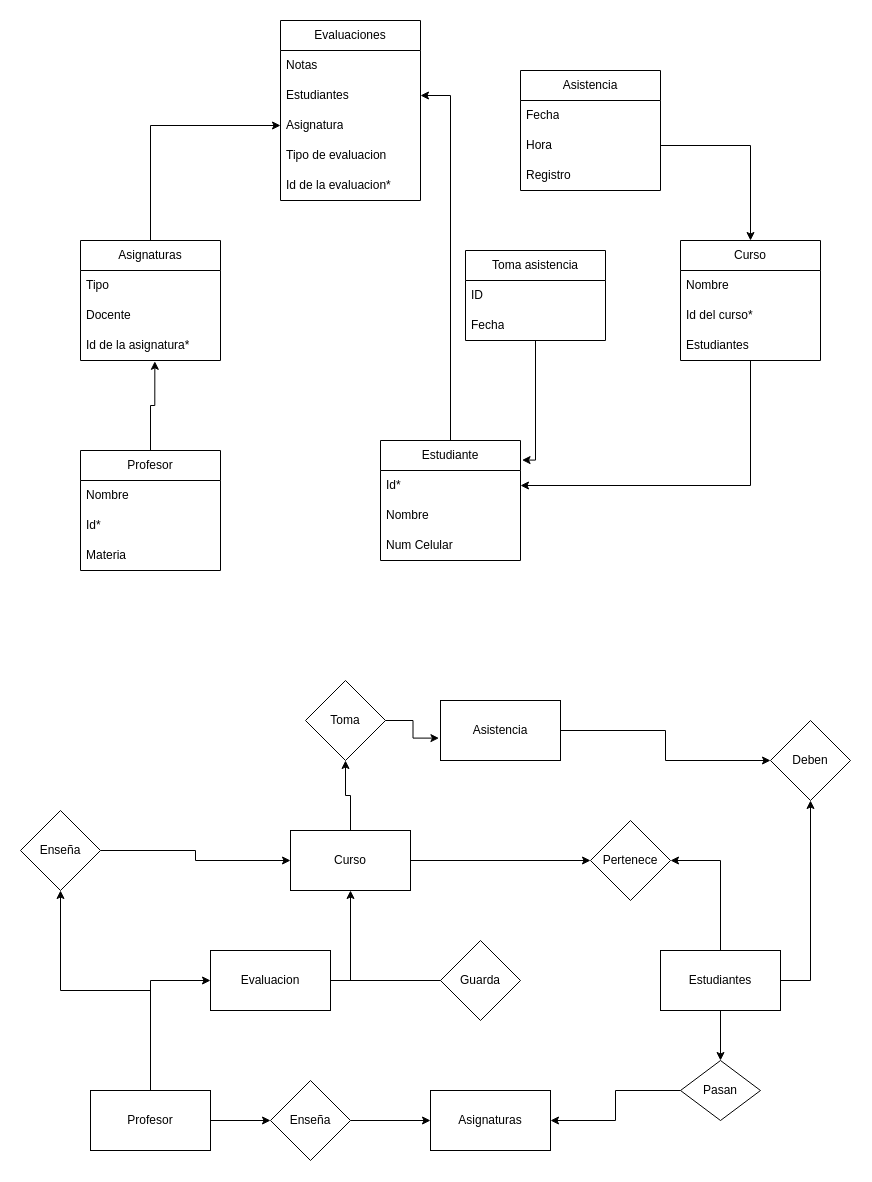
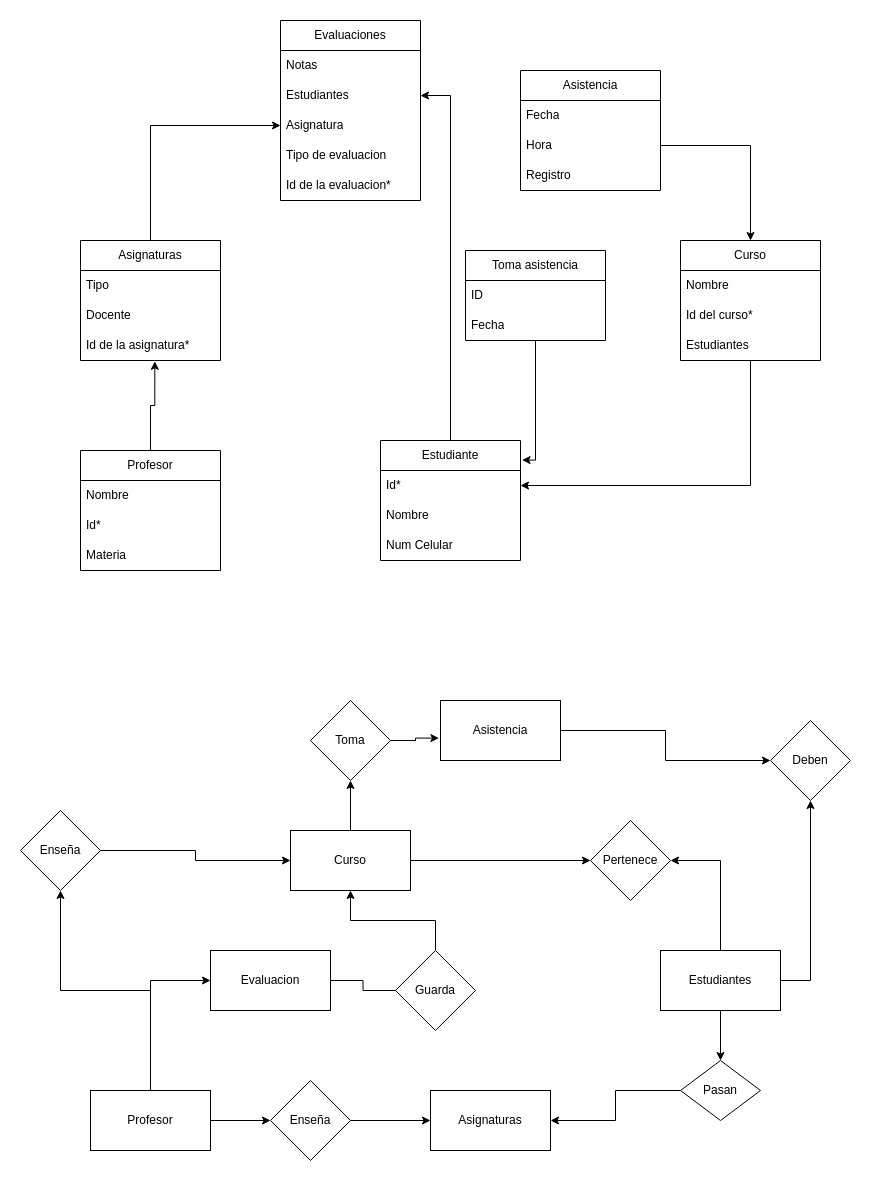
  <mxCell id="0" />
  <mxCell id="1" parent="0" />
  <mxCell id="2" style="edgeStyle=orthogonalEdgeStyle;rounded=0;orthogonalLoop=1;jettySize=auto;html=1;entryX=1;entryY=0.5;entryDx=0;entryDy=0;" edge="1" parent="1" source="3" target="23"><mxGeometry relative="1" as="geometry" /></mxCell>
  <mxCell id="3" value="Estudiante" style="swimlane;fontStyle=0;childLayout=stackLayout;horizontal=1;startSize=30;horizontalStack=0;resizeParent=1;resizeParentMax=0;resizeLast=0;collapsible=1;marginBottom=0;whiteSpace=wrap;html=1;" vertex="1" parent="1"><mxGeometry x="380" y="440" width="140" height="120" as="geometry" /></mxCell>
  <mxCell id="4" value="Id*" style="text;strokeColor=none;fillColor=none;align=left;verticalAlign=middle;spacingLeft=4;spacingRight=4;overflow=hidden;points=[[0,0.5],[1,0.5]];portConstraint=eastwest;rotatable=0;whiteSpace=wrap;html=1;" vertex="1" parent="3"><mxGeometry y="30" width="140" height="30" as="geometry" /></mxCell>
  <mxCell id="5" value="Nombre" style="text;strokeColor=none;fillColor=none;align=left;verticalAlign=middle;spacingLeft=4;spacingRight=4;overflow=hidden;points=[[0,0.5],[1,0.5]];portConstraint=eastwest;rotatable=0;whiteSpace=wrap;html=1;" vertex="1" parent="3"><mxGeometry y="60" width="140" height="30" as="geometry" /></mxCell>
  <mxCell id="6" value="Num Celular" style="text;strokeColor=none;fillColor=none;align=left;verticalAlign=middle;spacingLeft=4;spacingRight=4;overflow=hidden;points=[[0,0.5],[1,0.5]];portConstraint=eastwest;rotatable=0;whiteSpace=wrap;html=1;" vertex="1" parent="3"><mxGeometry y="90" width="140" height="30" as="geometry" /></mxCell>
  <mxCell id="7" style="edgeStyle=orthogonalEdgeStyle;rounded=0;orthogonalLoop=1;jettySize=auto;html=1;entryX=1;entryY=0.5;entryDx=0;entryDy=0;" edge="1" parent="1" source="8" target="4"><mxGeometry relative="1" as="geometry" /></mxCell>
  <mxCell id="8" value="Curso" style="swimlane;fontStyle=0;childLayout=stackLayout;horizontal=1;startSize=30;horizontalStack=0;resizeParent=1;resizeParentMax=0;resizeLast=0;collapsible=1;marginBottom=0;whiteSpace=wrap;html=1;" vertex="1" parent="1"><mxGeometry x="680" y="240" width="140" height="120" as="geometry" /></mxCell>
  <mxCell id="9" value="Nombre" style="text;strokeColor=none;fillColor=none;align=left;verticalAlign=middle;spacingLeft=4;spacingRight=4;overflow=hidden;points=[[0,0.5],[1,0.5]];portConstraint=eastwest;rotatable=0;whiteSpace=wrap;html=1;" vertex="1" parent="8"><mxGeometry y="30" width="140" height="30" as="geometry" /></mxCell>
  <mxCell id="10" value="Id del curso*" style="text;strokeColor=none;fillColor=none;align=left;verticalAlign=middle;spacingLeft=4;spacingRight=4;overflow=hidden;points=[[0,0.5],[1,0.5]];portConstraint=eastwest;rotatable=0;whiteSpace=wrap;html=1;" vertex="1" parent="8"><mxGeometry y="60" width="140" height="30" as="geometry" /></mxCell>
  <mxCell id="11" value="Estudiantes" style="text;strokeColor=none;fillColor=none;align=left;verticalAlign=middle;spacingLeft=4;spacingRight=4;overflow=hidden;points=[[0,0.5],[1,0.5]];portConstraint=eastwest;rotatable=0;whiteSpace=wrap;html=1;" vertex="1" parent="8"><mxGeometry y="90" width="140" height="30" as="geometry" /></mxCell>
  <mxCell id="12" style="edgeStyle=orthogonalEdgeStyle;rounded=0;orthogonalLoop=1;jettySize=auto;html=1;" edge="1" parent="1" source="13" target="24"><mxGeometry relative="1" as="geometry" /></mxCell>
  <mxCell id="13" value="Asignaturas" style="swimlane;fontStyle=0;childLayout=stackLayout;horizontal=1;startSize=30;horizontalStack=0;resizeParent=1;resizeParentMax=0;resizeLast=0;collapsible=1;marginBottom=0;whiteSpace=wrap;html=1;" vertex="1" parent="1"><mxGeometry x="80" y="240" width="140" height="120" as="geometry" /></mxCell>
  <mxCell id="14" value="Tipo&amp;nbsp;" style="text;strokeColor=none;fillColor=none;align=left;verticalAlign=middle;spacingLeft=4;spacingRight=4;overflow=hidden;points=[[0,0.5],[1,0.5]];portConstraint=eastwest;rotatable=0;whiteSpace=wrap;html=1;" vertex="1" parent="13"><mxGeometry y="30" width="140" height="30" as="geometry" /></mxCell>
  <mxCell id="15" value="Docente" style="text;strokeColor=none;fillColor=none;align=left;verticalAlign=middle;spacingLeft=4;spacingRight=4;overflow=hidden;points=[[0,0.5],[1,0.5]];portConstraint=eastwest;rotatable=0;whiteSpace=wrap;html=1;" vertex="1" parent="13"><mxGeometry y="60" width="140" height="30" as="geometry" /></mxCell>
  <mxCell id="16" value="Id de la asignatura*" style="text;strokeColor=none;fillColor=none;align=left;verticalAlign=middle;spacingLeft=4;spacingRight=4;overflow=hidden;points=[[0,0.5],[1,0.5]];portConstraint=eastwest;rotatable=0;whiteSpace=wrap;html=1;" vertex="1" parent="13"><mxGeometry y="90" width="140" height="30" as="geometry" /></mxCell>
  <mxCell id="17" value="Profesor" style="swimlane;fontStyle=0;childLayout=stackLayout;horizontal=1;startSize=30;horizontalStack=0;resizeParent=1;resizeParentMax=0;resizeLast=0;collapsible=1;marginBottom=0;whiteSpace=wrap;html=1;" vertex="1" parent="1"><mxGeometry x="80" y="450" width="140" height="120" as="geometry" /></mxCell>
  <mxCell id="18" value="Nombre" style="text;strokeColor=none;fillColor=none;align=left;verticalAlign=middle;spacingLeft=4;spacingRight=4;overflow=hidden;points=[[0,0.5],[1,0.5]];portConstraint=eastwest;rotatable=0;whiteSpace=wrap;html=1;" vertex="1" parent="17"><mxGeometry y="30" width="140" height="30" as="geometry" /></mxCell>
  <mxCell id="19" value="Id*" style="text;strokeColor=none;fillColor=none;align=left;verticalAlign=middle;spacingLeft=4;spacingRight=4;overflow=hidden;points=[[0,0.5],[1,0.5]];portConstraint=eastwest;rotatable=0;whiteSpace=wrap;html=1;" vertex="1" parent="17"><mxGeometry y="60" width="140" height="30" as="geometry" /></mxCell>
  <mxCell id="20" value="Materia" style="text;strokeColor=none;fillColor=none;align=left;verticalAlign=middle;spacingLeft=4;spacingRight=4;overflow=hidden;points=[[0,0.5],[1,0.5]];portConstraint=eastwest;rotatable=0;whiteSpace=wrap;html=1;" vertex="1" parent="17"><mxGeometry y="90" width="140" height="30" as="geometry" /></mxCell>
  <mxCell id="21" value="Evaluaciones" style="swimlane;fontStyle=0;childLayout=stackLayout;horizontal=1;startSize=30;horizontalStack=0;resizeParent=1;resizeParentMax=0;resizeLast=0;collapsible=1;marginBottom=0;whiteSpace=wrap;html=1;" vertex="1" parent="1"><mxGeometry x="280" y="20" width="140" height="180" as="geometry" /></mxCell>
  <mxCell id="22" value="Notas" style="text;strokeColor=none;fillColor=none;align=left;verticalAlign=middle;spacingLeft=4;spacingRight=4;overflow=hidden;points=[[0,0.5],[1,0.5]];portConstraint=eastwest;rotatable=0;whiteSpace=wrap;html=1;" vertex="1" parent="21"><mxGeometry y="30" width="140" height="30" as="geometry" /></mxCell>
  <mxCell id="23" value="Estudiantes" style="text;strokeColor=none;fillColor=none;align=left;verticalAlign=middle;spacingLeft=4;spacingRight=4;overflow=hidden;points=[[0,0.5],[1,0.5]];portConstraint=eastwest;rotatable=0;whiteSpace=wrap;html=1;" vertex="1" parent="21"><mxGeometry y="60" width="140" height="30" as="geometry" /></mxCell>
  <mxCell id="24" value="Asignatura" style="text;strokeColor=none;fillColor=none;align=left;verticalAlign=middle;spacingLeft=4;spacingRight=4;overflow=hidden;points=[[0,0.5],[1,0.5]];portConstraint=eastwest;rotatable=0;whiteSpace=wrap;html=1;" vertex="1" parent="21"><mxGeometry y="90" width="140" height="30" as="geometry" /></mxCell>
  <mxCell id="25" value="Tipo de evaluacion" style="text;strokeColor=none;fillColor=none;align=left;verticalAlign=middle;spacingLeft=4;spacingRight=4;overflow=hidden;points=[[0,0.5],[1,0.5]];portConstraint=eastwest;rotatable=0;whiteSpace=wrap;html=1;" vertex="1" parent="21"><mxGeometry y="120" width="140" height="30" as="geometry" /></mxCell>
  <mxCell id="26" value="Id de la evaluacion*" style="text;strokeColor=none;fillColor=none;align=left;verticalAlign=middle;spacingLeft=4;spacingRight=4;overflow=hidden;points=[[0,0.5],[1,0.5]];portConstraint=eastwest;rotatable=0;whiteSpace=wrap;html=1;" vertex="1" parent="21"><mxGeometry y="150" width="140" height="30" as="geometry" /></mxCell>
  <mxCell id="27" style="edgeStyle=orthogonalEdgeStyle;rounded=0;orthogonalLoop=1;jettySize=auto;html=1;entryX=0;entryY=0.5;entryDx=0;entryDy=0;" edge="1" parent="1" source="29" target="39"><mxGeometry relative="1" as="geometry" /></mxCell>
  <mxCell id="28" style="edgeStyle=orthogonalEdgeStyle;rounded=0;orthogonalLoop=1;jettySize=auto;html=1;" edge="1" parent="1" source="29" target="44"><mxGeometry relative="1" as="geometry"><mxPoint x="60" y="850" as="targetPoint" /></mxGeometry></mxCell>
  <mxCell id="29" value="Profesor" style="rounded=0;whiteSpace=wrap;html=1;" vertex="1" parent="1"><mxGeometry x="90" y="1090" width="120" height="60" as="geometry" /></mxCell>
  <mxCell id="30" style="edgeStyle=orthogonalEdgeStyle;rounded=0;orthogonalLoop=1;jettySize=auto;html=1;entryX=0.5;entryY=0;entryDx=0;entryDy=0;" edge="1" parent="1" source="33" target="41"><mxGeometry relative="1" as="geometry" /></mxCell>
  <mxCell id="31" style="edgeStyle=orthogonalEdgeStyle;rounded=0;orthogonalLoop=1;jettySize=auto;html=1;entryX=1;entryY=0.5;entryDx=0;entryDy=0;" edge="1" parent="1" source="33" target="42"><mxGeometry relative="1" as="geometry"><mxPoint x="720" y="850" as="targetPoint" /></mxGeometry></mxCell>
  <mxCell id="32" style="edgeStyle=orthogonalEdgeStyle;rounded=0;orthogonalLoop=1;jettySize=auto;html=1;" edge="1" parent="1" source="33" target="49"><mxGeometry relative="1" as="geometry"><mxPoint x="810" y="740" as="targetPoint" /><Array as="points"><mxPoint x="810" y="980" /></Array></mxGeometry></mxCell>
  <mxCell id="33" value="Estudiantes" style="rounded=0;whiteSpace=wrap;html=1;" vertex="1" parent="1"><mxGeometry x="660" y="950" width="120" height="60" as="geometry" /></mxCell>
  <mxCell id="34" style="edgeStyle=orthogonalEdgeStyle;rounded=0;orthogonalLoop=1;jettySize=auto;html=1;entryX=0;entryY=0.5;entryDx=0;entryDy=0;" edge="1" parent="1" source="36" target="42"><mxGeometry relative="1" as="geometry" /></mxCell>
  <mxCell id="35" style="edgeStyle=orthogonalEdgeStyle;rounded=0;orthogonalLoop=1;jettySize=auto;html=1;entryX=0.5;entryY=1;entryDx=0;entryDy=0;" edge="1" parent="1" source="36" target="45"><mxGeometry relative="1" as="geometry" /></mxCell>
  <mxCell id="36" value="Curso" style="rounded=0;whiteSpace=wrap;html=1;" vertex="1" parent="1"><mxGeometry x="290" y="830" width="120" height="60" as="geometry" /></mxCell>
  <mxCell id="37" value="Asignaturas" style="rounded=0;whiteSpace=wrap;html=1;" vertex="1" parent="1"><mxGeometry x="430" y="1090" width="120" height="60" as="geometry" /></mxCell>
  <mxCell id="38" style="edgeStyle=orthogonalEdgeStyle;rounded=0;orthogonalLoop=1;jettySize=auto;html=1;entryX=0;entryY=0.5;entryDx=0;entryDy=0;" edge="1" parent="1" source="39" target="37"><mxGeometry relative="1" as="geometry" /></mxCell>
  <mxCell id="39" value="Enseña" style="rhombus;whiteSpace=wrap;html=1;" vertex="1" parent="1"><mxGeometry x="270" y="1080" width="80" height="80" as="geometry" /></mxCell>
  <mxCell id="40" style="edgeStyle=orthogonalEdgeStyle;rounded=0;orthogonalLoop=1;jettySize=auto;html=1;entryX=1;entryY=0.5;entryDx=0;entryDy=0;" edge="1" parent="1" source="41" target="37"><mxGeometry relative="1" as="geometry" /></mxCell>
  <mxCell id="41" value="Pasan" style="rhombus;whiteSpace=wrap;html=1;" vertex="1" parent="1"><mxGeometry x="680" y="1060" width="80" height="60" as="geometry" /></mxCell>
  <mxCell id="42" value="Pertenece" style="rhombus;whiteSpace=wrap;html=1;" vertex="1" parent="1"><mxGeometry x="590" y="820" width="80" height="80" as="geometry" /></mxCell>
  <mxCell id="43" style="edgeStyle=orthogonalEdgeStyle;rounded=0;orthogonalLoop=1;jettySize=auto;html=1;entryX=0;entryY=0.5;entryDx=0;entryDy=0;" edge="1" parent="1" source="44" target="36"><mxGeometry relative="1" as="geometry" /></mxCell>
  <mxCell id="44" value="Enseña" style="rhombus;whiteSpace=wrap;html=1;" vertex="1" parent="1"><mxGeometry x="20" y="810" width="80" height="80" as="geometry" /></mxCell>
- <mxCell id="45" value="Toma" style="rhombus;whiteSpace=wrap;html=1;" vertex="1" parent="1"><mxGeometry x="305" y="680" width="80" height="80" as="geometry" /></mxCell>
+ <mxCell id="45" value="Toma" style="rhombus;whiteSpace=wrap;html=1;" vertex="1" parent="1"><mxGeometry x="310" y="700" width="80" height="80" as="geometry" /></mxCell>
  <mxCell id="46" style="edgeStyle=orthogonalEdgeStyle;rounded=0;orthogonalLoop=1;jettySize=auto;html=1;" edge="1" parent="1" source="47" target="49"><mxGeometry relative="1" as="geometry"><mxPoint x="700" y="730" as="targetPoint" /></mxGeometry></mxCell>
  <mxCell id="47" value="Asistencia" style="rounded=0;whiteSpace=wrap;html=1;" vertex="1" parent="1"><mxGeometry x="440" y="700" width="120" height="60" as="geometry" /></mxCell>
  <mxCell id="48" style="edgeStyle=orthogonalEdgeStyle;rounded=0;orthogonalLoop=1;jettySize=auto;html=1;entryX=-0.013;entryY=0.627;entryDx=0;entryDy=0;entryPerimeter=0;" edge="1" parent="1" source="45" target="47"><mxGeometry relative="1" as="geometry" /></mxCell>
  <mxCell id="49" value="Deben" style="rhombus;whiteSpace=wrap;html=1;" vertex="1" parent="1"><mxGeometry x="770" y="720" width="80" height="80" as="geometry" /></mxCell>
  <mxCell id="50" value="Asistencia" style="swimlane;fontStyle=0;childLayout=stackLayout;horizontal=1;startSize=30;horizontalStack=0;resizeParent=1;resizeParentMax=0;resizeLast=0;collapsible=1;marginBottom=0;whiteSpace=wrap;html=1;" vertex="1" parent="1"><mxGeometry x="520" y="70" width="140" height="120" as="geometry" /></mxCell>
  <mxCell id="51" value="Fecha" style="text;strokeColor=none;fillColor=none;align=left;verticalAlign=middle;spacingLeft=4;spacingRight=4;overflow=hidden;points=[[0,0.5],[1,0.5]];portConstraint=eastwest;rotatable=0;whiteSpace=wrap;html=1;" vertex="1" parent="50"><mxGeometry y="30" width="140" height="30" as="geometry" /></mxCell>
  <mxCell id="52" value="Hora" style="text;strokeColor=none;fillColor=none;align=left;verticalAlign=middle;spacingLeft=4;spacingRight=4;overflow=hidden;points=[[0,0.5],[1,0.5]];portConstraint=eastwest;rotatable=0;whiteSpace=wrap;html=1;" vertex="1" parent="50"><mxGeometry y="60" width="140" height="30" as="geometry" /></mxCell>
  <mxCell id="53" value="Registro" style="text;strokeColor=none;fillColor=none;align=left;verticalAlign=middle;spacingLeft=4;spacingRight=4;overflow=hidden;points=[[0,0.5],[1,0.5]];portConstraint=eastwest;rotatable=0;whiteSpace=wrap;html=1;" vertex="1" parent="50"><mxGeometry y="90" width="140" height="30" as="geometry" /></mxCell>
  <mxCell id="54" value="" style="edgeStyle=orthogonalEdgeStyle;rounded=0;orthogonalLoop=1;jettySize=auto;html=1;entryX=0;entryY=0.5;entryDx=0;entryDy=0;" edge="1" parent="1" source="29" target="56"><mxGeometry relative="1" as="geometry"><mxPoint x="200" y="1090" as="sourcePoint" /><mxPoint x="340" y="970" as="targetPoint" /><Array as="points" /></mxGeometry></mxCell>
  <mxCell id="55" style="edgeStyle=orthogonalEdgeStyle;rounded=0;orthogonalLoop=1;jettySize=auto;html=1;endArrow=none;" edge="1" parent="1" source="56" target="58"><mxGeometry relative="1" as="geometry"><mxPoint x="460" y="940" as="targetPoint" /></mxGeometry></mxCell>
  <mxCell id="56" value="Evaluacion" style="rounded=0;whiteSpace=wrap;html=1;" vertex="1" parent="1"><mxGeometry x="210" y="950" width="120" height="60" as="geometry" /></mxCell>
  <mxCell id="57" style="edgeStyle=orthogonalEdgeStyle;rounded=0;orthogonalLoop=1;jettySize=auto;html=1;entryX=0.5;entryY=1;entryDx=0;entryDy=0;" edge="1" parent="1" source="58" target="36"><mxGeometry relative="1" as="geometry" /></mxCell>
- <mxCell id="58" value="Guarda" style="rhombus;whiteSpace=wrap;html=1;" vertex="1" parent="1"><mxGeometry x="440" y="940" width="80" height="80" as="geometry" /></mxCell>
+ <mxCell id="58" value="Guarda" style="rhombus;whiteSpace=wrap;html=1;" vertex="1" parent="1"><mxGeometry x="395" y="950" width="80" height="80" as="geometry" /></mxCell>
  <mxCell id="59" style="edgeStyle=orthogonalEdgeStyle;rounded=0;orthogonalLoop=1;jettySize=auto;html=1;entryX=0.531;entryY=1.027;entryDx=0;entryDy=0;entryPerimeter=0;" edge="1" parent="1" source="17" target="16"><mxGeometry relative="1" as="geometry" /></mxCell>
  <mxCell id="60" style="edgeStyle=orthogonalEdgeStyle;rounded=0;orthogonalLoop=1;jettySize=auto;html=1;entryX=0.5;entryY=0;entryDx=0;entryDy=0;" edge="1" parent="1" source="52" target="8"><mxGeometry relative="1" as="geometry" /></mxCell>
  <mxCell id="61" value="Toma asistencia" style="swimlane;fontStyle=0;childLayout=stackLayout;horizontal=1;startSize=30;horizontalStack=0;resizeParent=1;resizeParentMax=0;resizeLast=0;collapsible=1;marginBottom=0;whiteSpace=wrap;html=1;" vertex="1" parent="1"><mxGeometry x="465" y="250" width="140" height="90" as="geometry" /></mxCell>
  <mxCell id="62" value="ID" style="text;strokeColor=none;fillColor=none;align=left;verticalAlign=middle;spacingLeft=4;spacingRight=4;overflow=hidden;points=[[0,0.5],[1,0.5]];portConstraint=eastwest;rotatable=0;whiteSpace=wrap;html=1;" vertex="1" parent="61"><mxGeometry y="30" width="140" height="30" as="geometry" /></mxCell>
  <mxCell id="63" value="Fecha" style="text;strokeColor=none;fillColor=none;align=left;verticalAlign=middle;spacingLeft=4;spacingRight=4;overflow=hidden;points=[[0,0.5],[1,0.5]];portConstraint=eastwest;rotatable=0;whiteSpace=wrap;html=1;" vertex="1" parent="61"><mxGeometry y="60" width="140" height="30" as="geometry" /></mxCell>
  <mxCell id="64" style="edgeStyle=orthogonalEdgeStyle;rounded=0;orthogonalLoop=1;jettySize=auto;html=1;entryX=1.011;entryY=0.163;entryDx=0;entryDy=0;entryPerimeter=0;" edge="1" parent="1" source="61" target="3"><mxGeometry relative="1" as="geometry"><Array as="points"><mxPoint x="535" y="460" /></Array></mxGeometry></mxCell>
